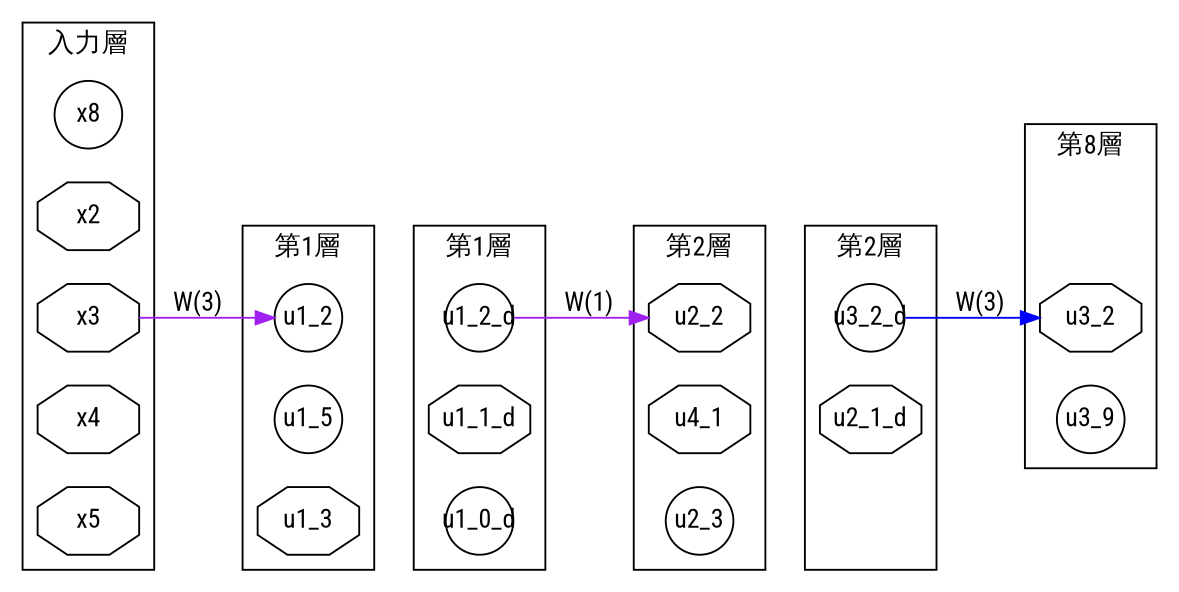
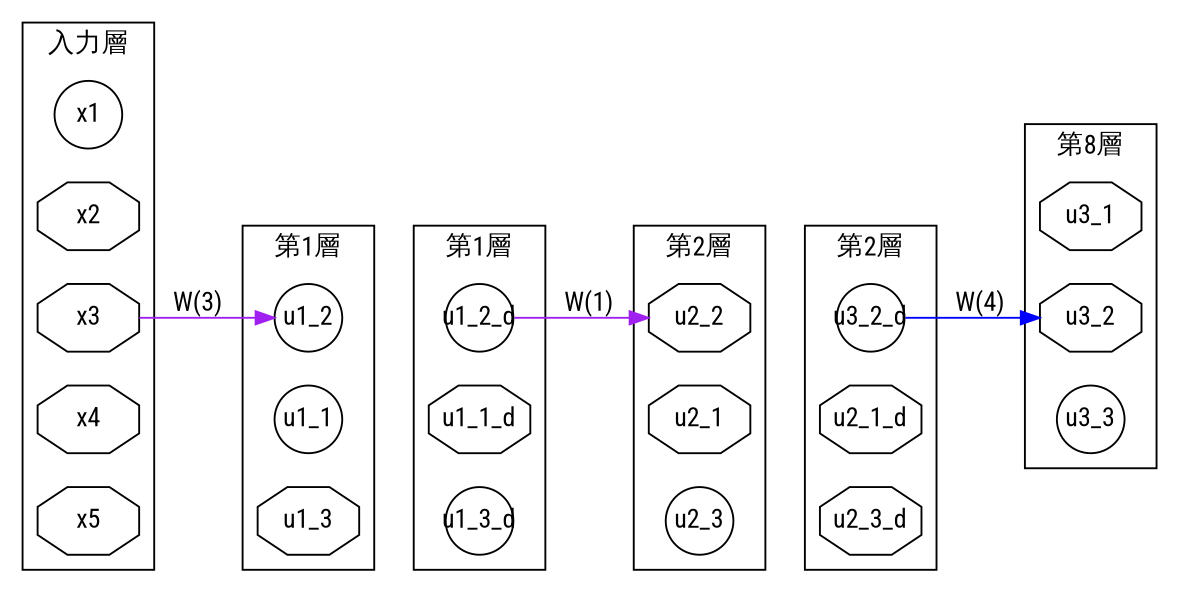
  digraph {
    compound=true
    fontname="Roboto Condensed"
    ordering=out
    rankdir=LR
    splines=line
    node [fixedsize=true fontname="Roboto Condensed" shape=octagon style=solid]
    edge [fontname="Roboto Condensed"]
    u1_2 [shape=circle]
    u1_2_d [shape=circle]
    u2_2
    n4 [label=u3_2_d shape=circle]
    u2_1_d
-   x1 [shape=circle label=x8]
+   u2_3_d
+   x1 [shape=circle]
    x2
    x3
    x4
    x5
-   u1_1 [shape=circle label=u1_5]
+   u1_1 [shape=circle]
    u1_3
    u1_1_d
-   u1_3_d [shape=circle label=u1_0_d]
-   u2_1 [label=u4_1]
+   u1_3_d [shape=circle]
+   u2_1
    u2_3 [shape=circle]
+   u3_1
    u3_2
-   u3_3 [shape=circle label=u3_9]
+   u3_3 [shape=circle]
    subgraph sub_1 {
      u1_2
      u1_2_d
      u2_2
      n4
    }
    subgraph cluster_2 {
      label="第2層"
      n4
      u2_1_d
+     u2_3_d
    }
    subgraph cluster_3 {
      label="入力層"
      x1
      x2
      x3
      x4
      x5
    }
    subgraph cluster_4 {
      label="第1層"
      u1_2
      u1_1
      u1_3
    }
    subgraph cluster_5 {
      label="第1層"
      u1_2_d
      u1_1_d
      u1_3_d
    }
    subgraph cluster_6 {
      label="第2層"
      u2_2
      u2_1
      u2_3
    }
    subgraph cluster_7 {
      label="第8層"
+     u3_1
      u3_2
      u3_3
    }
    u1_2 -> u1_2_d [style=invis]
    u1_2_d -> u2_2 [color=purple label="W(1)"]
    u2_2 -> n4 [style=invis]
-   n4 -> u3_2 [color=blue label="W(3)"]
+   n4 -> u3_2 [color=blue label="W(4)"]
    x3 -> u1_2 [color=purple label="W(3)"]
  }
